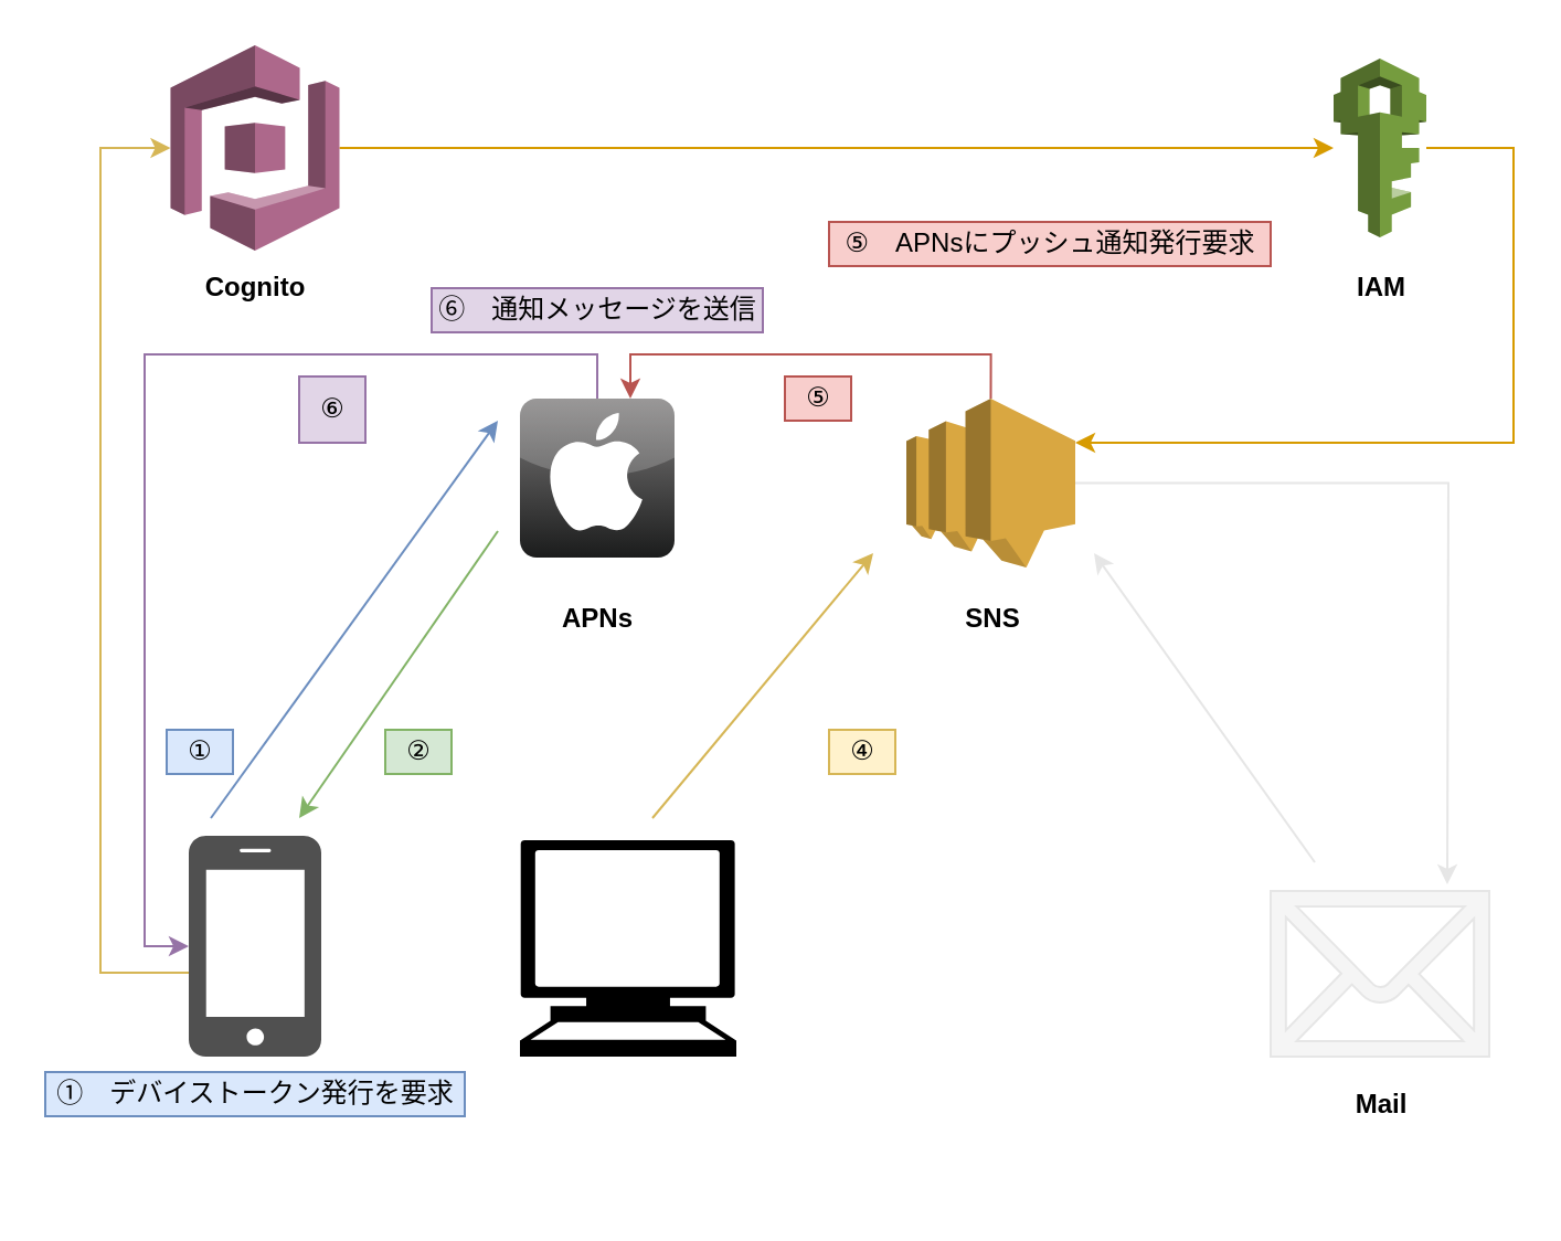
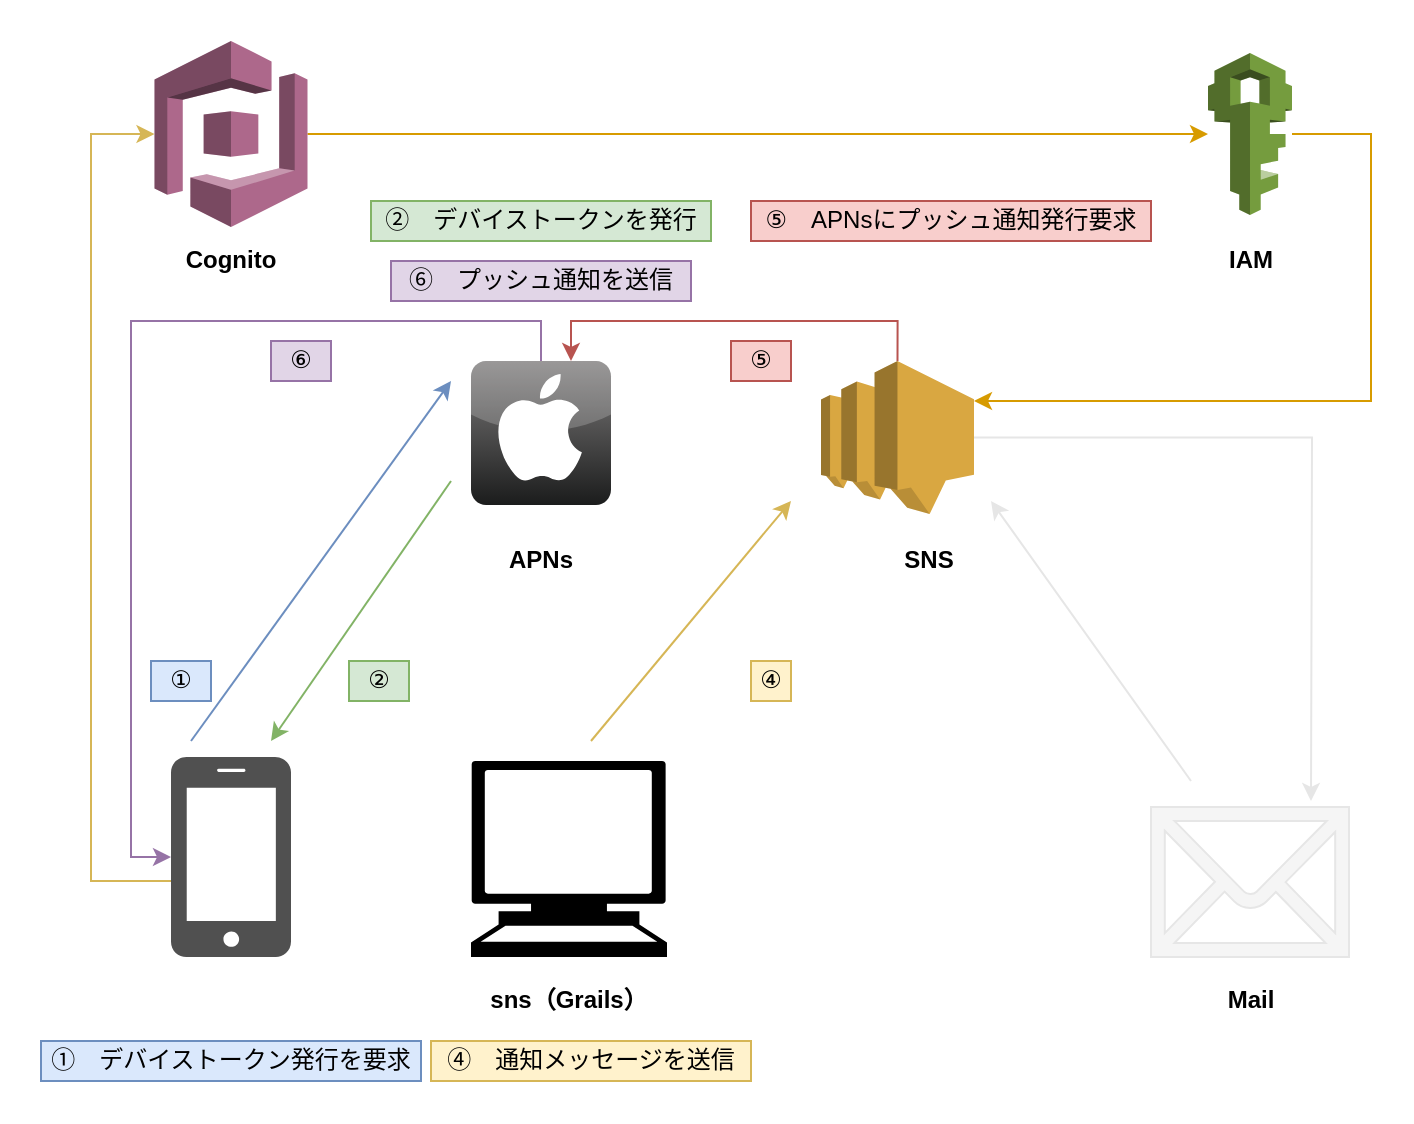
  <mxCell id="0" />
  <mxCell id="1" parent="0" />
  <mxCell id="2" value="" style="endArrow=classic;html=1;fillColor=#d5e8d4;strokeColor=#82b366;" parent="1" edge="1"><mxGeometry width="50" height="50" relative="1" as="geometry"><mxPoint x="225" y="240" as="sourcePoint" /><mxPoint x="135" y="370" as="targetPoint" /></mxGeometry></mxCell>
  <mxCell id="3" style="rounded=0;orthogonalLoop=1;jettySize=auto;html=1;fillColor=#fff2cc;strokeColor=#d6b656;" parent="1" edge="1"><mxGeometry relative="1" as="geometry"><mxPoint x="295" y="370" as="sourcePoint" /><mxPoint x="395" y="250" as="targetPoint" /></mxGeometry></mxCell>
  <mxCell id="4" value="" style="shape=mxgraph.signs.tech.computer;html=1;pointerEvents=1;fillColor=#000000;strokeColor=none;verticalLabelPosition=bottom;verticalAlign=top;align=center;" parent="1" vertex="1"><mxGeometry x="235" y="380" width="98" height="98" as="geometry" /></mxCell>
  <mxCell id="5" style="edgeStyle=orthogonalEdgeStyle;rounded=0;orthogonalLoop=1;jettySize=auto;html=1;fillColor=#ffe6cc;strokeColor=#E6E6E6;" parent="1" edge="1" source="7"><mxGeometry relative="1" as="geometry"><mxPoint x="505" y="218" as="sourcePoint" /><mxPoint x="655" y="400" as="targetPoint" /></mxGeometry></mxCell>
  <mxCell id="6" style="edgeStyle=orthogonalEdgeStyle;rounded=0;orthogonalLoop=1;jettySize=auto;html=1;exitX=0.5;exitY=0;exitDx=0;exitDy=0;exitPerimeter=0;strokeColor=#b85450;fillColor=#f8cecc;" parent="1" source="7" target="25" edge="1"><mxGeometry relative="1" as="geometry"><Array as="points"><mxPoint x="448" y="160" /><mxPoint x="285" y="160" /></Array></mxGeometry></mxCell>
  <mxCell id="7" value="" style="outlineConnect=0;dashed=0;verticalLabelPosition=bottom;verticalAlign=top;align=center;html=1;shape=mxgraph.aws3.sns;fillColor=#D9A741;gradientColor=none;" parent="1" vertex="1"><mxGeometry x="410" y="180" width="76.5" height="76.5" as="geometry" /></mxCell>
  <mxCell id="8" value="" style="shape=mxgraph.signs.tech.mail;html=1;pointerEvents=1;fillColor=#f5f5f5;verticalLabelPosition=bottom;verticalAlign=top;align=center;fontColor=#333333;strokeColor=#E6E6E6;" parent="1" vertex="1"><mxGeometry x="575" y="403" width="99" height="75" as="geometry" /></mxCell>
  <mxCell id="9" value="" style="endArrow=classic;html=1;fillColor=#dae8fc;strokeColor=#6c8ebf;" parent="1" edge="1"><mxGeometry width="50" height="50" relative="1" as="geometry"><mxPoint x="95" y="370" as="sourcePoint" /><mxPoint x="225" y="190" as="targetPoint" /></mxGeometry></mxCell>
  <mxCell id="10" value="" style="endArrow=classic;html=1;strokeColor=#E6E6E6;" parent="1" edge="1"><mxGeometry width="50" height="50" relative="1" as="geometry"><mxPoint x="595" y="390" as="sourcePoint" /><mxPoint x="495" y="250" as="targetPoint" /></mxGeometry></mxCell>
- <mxCell id="11" value="①　デバイストークン発行を要求" style="text;html=1;align=center;verticalAlign=middle;resizable=0;points=[];autosize=1;fillColor=#dae8fc;strokeColor=#6c8ebf;" parent="1" vertex="1"><mxGeometry x="20" y="485" width="190" height="20" as="geometry" /></mxCell>
+ <mxCell id="11" value="①　デバイストークン発行を要求" style="text;html=1;align=center;verticalAlign=middle;resizable=0;points=[];autosize=1;fillColor=#dae8fc;strokeColor=#6c8ebf;" parent="1" vertex="1"><mxGeometry x="20" y="520" width="190" height="20" as="geometry" /></mxCell>
  <mxCell id="12" value="①" style="text;html=1;align=center;verticalAlign=middle;resizable=0;points=[];autosize=1;fillColor=#dae8fc;strokeColor=#6c8ebf;" parent="1" vertex="1"><mxGeometry x="75" y="330" width="30" height="20" as="geometry" /></mxCell>
  <mxCell id="13" value="②" style="text;html=1;align=center;verticalAlign=middle;resizable=0;points=[];autosize=1;fillColor=#d5e8d4;strokeColor=#82b366;" parent="1" vertex="1"><mxGeometry x="174" y="330" width="30" height="20" as="geometry" /></mxCell>
+ <mxCell id="14" value="②　デバイストークンを発行" style="text;html=1;align=center;verticalAlign=middle;resizable=0;points=[];autosize=1;fillColor=#d5e8d4;strokeColor=#82b366;" parent="1" vertex="1"><mxGeometry x="185" y="100" width="170" height="20" as="geometry" /></mxCell>
  <mxCell id="15" value="⑤　APNsにプッシュ通知発行要求" style="text;html=1;align=center;verticalAlign=middle;resizable=0;points=[];autosize=1;fillColor=#f8cecc;strokeColor=#b85450;" parent="1" vertex="1"><mxGeometry x="375" y="100" width="200" height="20" as="geometry" /></mxCell>
- <mxCell id="17" value="④" style="text;html=1;align=center;verticalAlign=middle;resizable=0;points=[];autosize=1;fillColor=#fff2cc;strokeColor=#d6b656;" parent="1" vertex="1"><mxGeometry x="375" y="330" width="30" height="20" as="geometry" /></mxCell>
- <mxCell id="18" value="⑤" style="text;html=1;align=center;verticalAlign=middle;resizable=0;points=[];autosize=1;fillColor=#f8cecc;strokeColor=#b85450;" parent="1" vertex="1"><mxGeometry x="355" y="170" width="30" height="20" as="geometry" /></mxCell>
- <mxCell id="19" value="SNS" style="text;html=1;align=center;verticalAlign=middle;resizable=0;points=[];autosize=1;fontStyle=1" parent="1" vertex="1"><mxGeometry x="429" y="270" width="40" height="20" as="geometry" /></mxCell>
+ <mxCell id="16" value="④　通知メッセージを送信" style="text;html=1;align=center;verticalAlign=middle;resizable=0;points=[];autosize=1;fillColor=#fff2cc;strokeColor=#d6b656;" parent="1" vertex="1"><mxGeometry x="215" y="520" width="160" height="20" as="geometry" /></mxCell>
+ <mxCell id="17" value="④" style="text;html=1;align=center;verticalAlign=middle;resizable=0;points=[];autosize=1;fillColor=#fff2cc;strokeColor=#d6b656;" parent="1" vertex="1"><mxGeometry x="375" y="330" width="20" height="20" as="geometry" /></mxCell>
+ <mxCell id="18" value="⑤" style="text;html=1;align=center;verticalAlign=middle;resizable=0;points=[];autosize=1;fillColor=#f8cecc;strokeColor=#b85450;" parent="1" vertex="1"><mxGeometry x="365" y="170" width="30" height="20" as="geometry" /></mxCell>
+ <mxCell id="19" value="SNS" style="text;html=1;align=center;verticalAlign=middle;resizable=0;points=[];autosize=1;fontStyle=1" parent="1" vertex="1"><mxGeometry x="444" y="270" width="40" height="20" as="geometry" /></mxCell>
  <mxCell id="20" value="Mail" style="text;html=1;align=center;verticalAlign=middle;resizable=0;points=[];autosize=1;fontStyle=1" parent="1" vertex="1"><mxGeometry x="604.5" y="490" width="40" height="20" as="geometry" /></mxCell>
+ <mxCell id="21" value="sns（Grails）" style="text;html=1;align=center;verticalAlign=middle;resizable=0;points=[];autosize=1;fontStyle=1" parent="1" vertex="1"><mxGeometry x="239" y="490" width="90" height="20" as="geometry" /></mxCell>
  <mxCell id="22" style="edgeStyle=orthogonalEdgeStyle;rounded=0;orthogonalLoop=1;jettySize=auto;html=1;fillColor=#fff2cc;strokeColor=#d6b656;entryX=0;entryY=0.5;entryDx=0;entryDy=0;entryPerimeter=0;" parent="1" source="23" target="30" edge="1"><mxGeometry relative="1" as="geometry"><Array as="points"><mxPoint x="45" y="440" /><mxPoint x="45" y="67" /></Array><mxPoint x="45" y="80" as="targetPoint" /></mxGeometry></mxCell>
  <mxCell id="23" value="" style="pointerEvents=1;shadow=0;dashed=0;html=1;strokeColor=none;fillColor=#505050;labelPosition=center;verticalLabelPosition=bottom;verticalAlign=top;outlineConnect=0;align=center;shape=mxgraph.office.devices.cell_phone_iphone_proportional;" parent="1" vertex="1"><mxGeometry x="85" y="378" width="60" height="100" as="geometry" /></mxCell>
  <mxCell id="24" style="edgeStyle=orthogonalEdgeStyle;rounded=0;orthogonalLoop=1;jettySize=auto;html=1;strokeColor=#9673a6;fillColor=#e1d5e7;" parent="1" source="25" target="23" edge="1"><mxGeometry relative="1" as="geometry"><Array as="points"><mxPoint x="270" y="160" /><mxPoint x="65" y="160" /><mxPoint x="65" y="428" /></Array></mxGeometry></mxCell>
  <mxCell id="25" value="" style="dashed=0;outlineConnect=0;html=1;align=center;labelPosition=center;verticalLabelPosition=bottom;verticalAlign=top;shape=mxgraph.webicons.apple;fillColor=#807E7E;gradientColor=#1B1C1C" parent="1" vertex="1"><mxGeometry x="235" y="180" width="70" height="72" as="geometry" /></mxCell>
  <mxCell id="26" value="APNs" style="text;html=1;align=center;verticalAlign=middle;resizable=0;points=[];autosize=1;fontStyle=1" parent="1" vertex="1"><mxGeometry x="245" y="270" width="50" height="20" as="geometry" /></mxCell>
- <mxCell id="27" value="⑥　通知メッセージを送信" style="text;html=1;align=center;verticalAlign=middle;resizable=0;points=[];autosize=1;fillColor=#e1d5e7;strokeColor=#9673a6;" parent="1" vertex="1"><mxGeometry x="195" y="130" width="150" height="20" as="geometry" /></mxCell>
- <mxCell id="28" value="⑥" style="text;html=1;align=center;verticalAlign=middle;resizable=0;points=[];autosize=1;fillColor=#e1d5e7;strokeColor=#9673a6;" parent="1" vertex="1"><mxGeometry x="135" y="170" width="30" height="30" as="geometry" /></mxCell>
+ <mxCell id="27" value="⑥　プッシュ通知を送信" style="text;html=1;align=center;verticalAlign=middle;resizable=0;points=[];autosize=1;fillColor=#e1d5e7;strokeColor=#9673a6;" parent="1" vertex="1"><mxGeometry x="195" y="130" width="150" height="20" as="geometry" /></mxCell>
+ <mxCell id="28" value="⑥" style="text;html=1;align=center;verticalAlign=middle;resizable=0;points=[];autosize=1;fillColor=#e1d5e7;strokeColor=#9673a6;" parent="1" vertex="1"><mxGeometry x="135" y="170" width="30" height="20" as="geometry" /></mxCell>
  <mxCell id="29" style="edgeStyle=none;rounded=0;orthogonalLoop=1;jettySize=auto;html=1;exitX=1;exitY=0.5;exitDx=0;exitDy=0;exitPerimeter=0;fillColor=#ffe6cc;strokeColor=#d79b00;" edge="1" parent="1" source="30" target="32"><mxGeometry relative="1" as="geometry" /></mxCell>
  <mxCell id="30" value="" style="outlineConnect=0;dashed=0;verticalLabelPosition=bottom;verticalAlign=top;align=center;html=1;shape=mxgraph.aws3.cognito;fillColor=#AD688B;gradientColor=none;" vertex="1" parent="1"><mxGeometry x="76.75" y="20" width="76.5" height="93" as="geometry" /></mxCell>
  <mxCell id="31" style="edgeStyle=orthogonalEdgeStyle;rounded=0;orthogonalLoop=1;jettySize=auto;html=1;fillColor=#ffe6cc;strokeColor=#d79b00;" edge="1" parent="1" source="32" target="7"><mxGeometry relative="1" as="geometry"><Array as="points"><mxPoint x="685" y="67" /><mxPoint x="685" y="200" /></Array></mxGeometry></mxCell>
  <mxCell id="32" value="" style="outlineConnect=0;dashed=0;verticalLabelPosition=bottom;verticalAlign=top;align=center;html=1;shape=mxgraph.aws3.iam;fillColor=#759C3E;gradientColor=none;" vertex="1" parent="1"><mxGeometry x="603.5" y="26" width="42" height="81" as="geometry" /></mxCell>
  <mxCell id="33" value="Cognito" style="text;html=1;align=center;verticalAlign=middle;resizable=0;points=[];autosize=1;fontStyle=1" vertex="1" parent="1"><mxGeometry x="85" y="120" width="60" height="20" as="geometry" /></mxCell>
  <mxCell id="34" value="IAM" style="text;html=1;align=center;verticalAlign=middle;resizable=0;points=[];autosize=1;fontStyle=1" vertex="1" parent="1"><mxGeometry x="604.5" y="120" width="40" height="20" as="geometry" /></mxCell>
